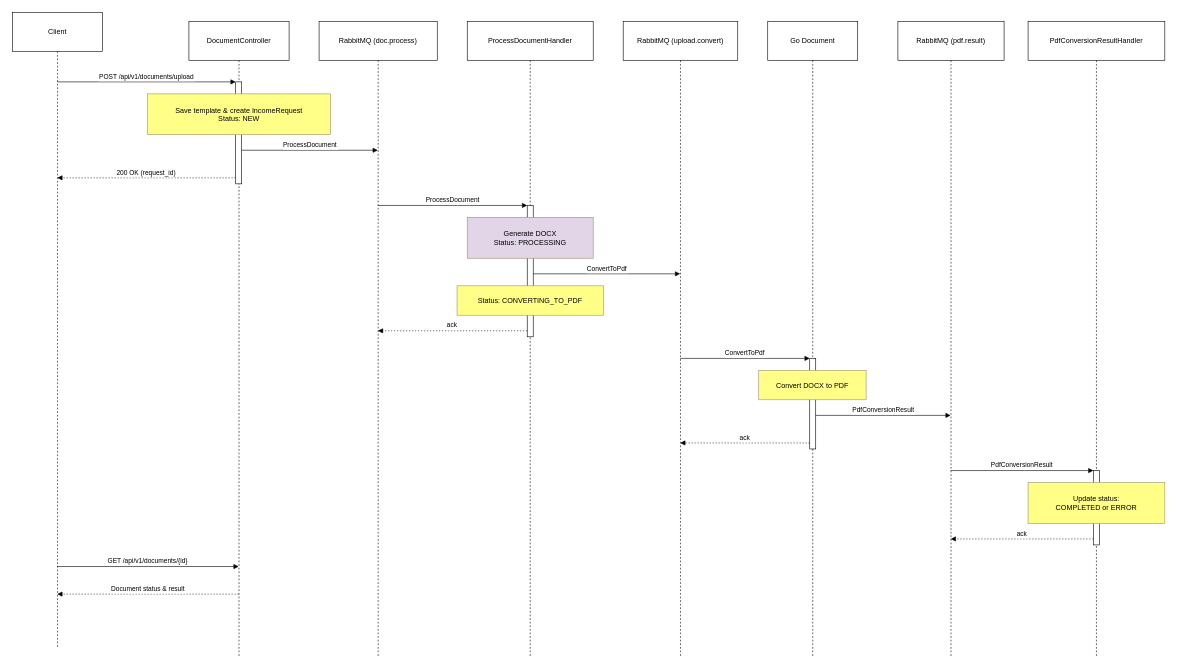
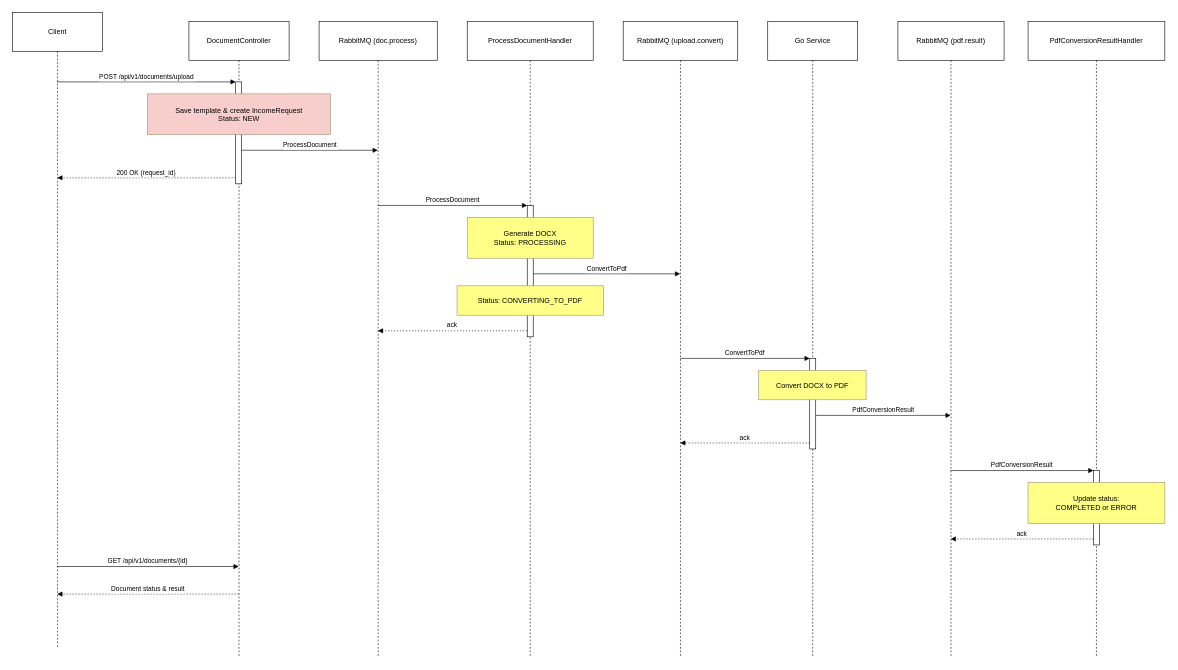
  <mxCell id="0" />
  <mxCell id="1" parent="0" />
  <mxCell id="2" value="Client" style="shape=umlLifeline;perimeter=lifelinePerimeter;whiteSpace=wrap;container=1;dropTarget=0;collapsible=0;recursiveResize=0;outlineConnect=0;portConstraint=eastwest;newEdgeStyle={&quot;edgeStyle&quot;:&quot;elbowEdgeStyle&quot;,&quot;elbow&quot;:&quot;vertical&quot;,&quot;curved&quot;:0,&quot;rounded&quot;:0};size=65;" vertex="1" parent="1"><mxGeometry x="20" y="20" width="150" height="1060" as="geometry" /></mxCell>
  <mxCell id="3" value="DocumentController" style="shape=umlLifeline;perimeter=lifelinePerimeter;whiteSpace=wrap;container=1;dropTarget=0;collapsible=0;recursiveResize=0;outlineConnect=0;portConstraint=eastwest;newEdgeStyle={&quot;edgeStyle&quot;:&quot;elbowEdgeStyle&quot;,&quot;elbow&quot;:&quot;vertical&quot;,&quot;curved&quot;:0,&quot;rounded&quot;:0};size=65;" vertex="1" parent="1"><mxGeometry x="314" y="35" width="167" height="1060" as="geometry" /></mxCell>
  <mxCell id="4" value="" style="points=[];perimeter=orthogonalPerimeter;outlineConnect=0;targetShapes=umlLifeline;portConstraint=eastwest;newEdgeStyle={&quot;edgeStyle&quot;:&quot;elbowEdgeStyle&quot;,&quot;elbow&quot;:&quot;vertical&quot;,&quot;curved&quot;:0,&quot;rounded&quot;:0}" vertex="1" parent="3"><mxGeometry x="78" y="101" width="10" height="170" as="geometry" /></mxCell>
  <mxCell id="5" value="RabbitMQ (doc.process)" style="shape=umlLifeline;perimeter=lifelinePerimeter;whiteSpace=wrap;container=1;dropTarget=0;collapsible=0;recursiveResize=0;outlineConnect=0;portConstraint=eastwest;newEdgeStyle={&quot;edgeStyle&quot;:&quot;elbowEdgeStyle&quot;,&quot;elbow&quot;:&quot;vertical&quot;,&quot;curved&quot;:0,&quot;rounded&quot;:0};size=65;" vertex="1" parent="1"><mxGeometry x="531" y="35" width="197" height="1060" as="geometry" /></mxCell>
  <mxCell id="6" value="ProcessDocumentHandler" style="shape=umlLifeline;perimeter=lifelinePerimeter;whiteSpace=wrap;container=1;dropTarget=0;collapsible=0;recursiveResize=0;outlineConnect=0;portConstraint=eastwest;newEdgeStyle={&quot;edgeStyle&quot;:&quot;elbowEdgeStyle&quot;,&quot;elbow&quot;:&quot;vertical&quot;,&quot;curved&quot;:0,&quot;rounded&quot;:0};size=65;" vertex="1" parent="1"><mxGeometry x="778" y="35" width="210" height="1060" as="geometry" /></mxCell>
  <mxCell id="7" value="" style="points=[];perimeter=orthogonalPerimeter;outlineConnect=0;targetShapes=umlLifeline;portConstraint=eastwest;newEdgeStyle={&quot;edgeStyle&quot;:&quot;elbowEdgeStyle&quot;,&quot;elbow&quot;:&quot;vertical&quot;,&quot;curved&quot;:0,&quot;rounded&quot;:0}" vertex="1" parent="6"><mxGeometry x="100" y="307" width="10" height="219" as="geometry" /></mxCell>
  <mxCell id="8" value="RabbitMQ (upload.convert)" style="shape=umlLifeline;perimeter=lifelinePerimeter;whiteSpace=wrap;container=1;dropTarget=0;collapsible=0;recursiveResize=0;outlineConnect=0;portConstraint=eastwest;newEdgeStyle={&quot;edgeStyle&quot;:&quot;elbowEdgeStyle&quot;,&quot;elbow&quot;:&quot;vertical&quot;,&quot;curved&quot;:0,&quot;rounded&quot;:0};size=65;" vertex="1" parent="1"><mxGeometry x="1038" y="35" width="191" height="1060" as="geometry" /></mxCell>
- <mxCell id="9" value="Go Document" style="shape=umlLifeline;perimeter=lifelinePerimeter;whiteSpace=wrap;container=1;dropTarget=0;collapsible=0;recursiveResize=0;outlineConnect=0;portConstraint=eastwest;newEdgeStyle={&quot;edgeStyle&quot;:&quot;elbowEdgeStyle&quot;,&quot;elbow&quot;:&quot;vertical&quot;,&quot;curved&quot;:0,&quot;rounded&quot;:0};size=65;" vertex="1" parent="1"><mxGeometry x="1279" y="35" width="150" height="1060" as="geometry" /></mxCell>
+ <mxCell id="9" value="Go Service" style="shape=umlLifeline;perimeter=lifelinePerimeter;whiteSpace=wrap;container=1;dropTarget=0;collapsible=0;recursiveResize=0;outlineConnect=0;portConstraint=eastwest;newEdgeStyle={&quot;edgeStyle&quot;:&quot;elbowEdgeStyle&quot;,&quot;elbow&quot;:&quot;vertical&quot;,&quot;curved&quot;:0,&quot;rounded&quot;:0};size=65;" vertex="1" parent="1"><mxGeometry x="1279" y="35" width="150" height="1060" as="geometry" /></mxCell>
  <mxCell id="10" value="" style="points=[];perimeter=orthogonalPerimeter;outlineConnect=0;targetShapes=umlLifeline;portConstraint=eastwest;newEdgeStyle={&quot;edgeStyle&quot;:&quot;elbowEdgeStyle&quot;,&quot;elbow&quot;:&quot;vertical&quot;,&quot;curved&quot;:0,&quot;rounded&quot;:0}" vertex="1" parent="9"><mxGeometry x="70" y="562" width="10" height="151" as="geometry" /></mxCell>
  <mxCell id="11" value="RabbitMQ (pdf.result)" style="shape=umlLifeline;perimeter=lifelinePerimeter;whiteSpace=wrap;container=1;dropTarget=0;collapsible=0;recursiveResize=0;outlineConnect=0;portConstraint=eastwest;newEdgeStyle={&quot;edgeStyle&quot;:&quot;elbowEdgeStyle&quot;,&quot;elbow&quot;:&quot;vertical&quot;,&quot;curved&quot;:0,&quot;rounded&quot;:0};size=65;" vertex="1" parent="1"><mxGeometry x="1496" y="35" width="177" height="1060" as="geometry" /></mxCell>
  <mxCell id="12" value="PdfConversionResultHandler" style="shape=umlLifeline;perimeter=lifelinePerimeter;whiteSpace=wrap;container=1;dropTarget=0;collapsible=0;recursiveResize=0;outlineConnect=0;portConstraint=eastwest;newEdgeStyle={&quot;edgeStyle&quot;:&quot;elbowEdgeStyle&quot;,&quot;elbow&quot;:&quot;vertical&quot;,&quot;curved&quot;:0,&quot;rounded&quot;:0};size=65;" vertex="1" parent="1"><mxGeometry x="1713" y="35" width="228" height="1060" as="geometry" /></mxCell>
  <mxCell id="13" value="" style="points=[];perimeter=orthogonalPerimeter;outlineConnect=0;targetShapes=umlLifeline;portConstraint=eastwest;newEdgeStyle={&quot;edgeStyle&quot;:&quot;elbowEdgeStyle&quot;,&quot;elbow&quot;:&quot;vertical&quot;,&quot;curved&quot;:0,&quot;rounded&quot;:0}" vertex="1" parent="12"><mxGeometry x="109" y="749" width="10" height="124" as="geometry" /></mxCell>
  <mxCell id="14" value="POST /api/v1/documents/upload" style="verticalAlign=bottom;edgeStyle=elbowEdgeStyle;elbow=vertical;curved=0;rounded=0;endArrow=block;" edge="1" parent="1" source="2" target="4"><mxGeometry relative="1" as="geometry"><Array as="points"><mxPoint x="253" y="136" /></Array></mxGeometry></mxCell>
  <mxCell id="15" value="ProcessDocument" style="verticalAlign=bottom;edgeStyle=elbowEdgeStyle;elbow=vertical;curved=0;rounded=0;endArrow=block;" edge="1" parent="1" source="4" target="5"><mxGeometry relative="1" as="geometry"><Array as="points"><mxPoint x="524" y="250" /></Array></mxGeometry></mxCell>
  <mxCell id="16" value="200 OK (request_id)" style="verticalAlign=bottom;edgeStyle=elbowEdgeStyle;elbow=vertical;curved=0;rounded=0;dashed=1;dashPattern=2 3;endArrow=block;" edge="1" parent="1" source="4" target="2"><mxGeometry relative="1" as="geometry"><Array as="points"><mxPoint x="256" y="296" /></Array></mxGeometry></mxCell>
  <mxCell id="17" value="ProcessDocument" style="verticalAlign=bottom;edgeStyle=elbowEdgeStyle;elbow=vertical;curved=0;rounded=0;endArrow=block;" edge="1" parent="1" source="5" target="7"><mxGeometry relative="1" as="geometry"><Array as="points"><mxPoint x="762" y="342" /></Array></mxGeometry></mxCell>
  <mxCell id="18" value="ConvertToPdf" style="verticalAlign=bottom;edgeStyle=elbowEdgeStyle;elbow=vertical;curved=0;rounded=0;endArrow=block;" edge="1" parent="1" source="7" target="8"><mxGeometry relative="1" as="geometry"><Array as="points"><mxPoint x="1018" y="456" /></Array></mxGeometry></mxCell>
  <mxCell id="19" value="ack" style="verticalAlign=bottom;edgeStyle=elbowEdgeStyle;elbow=vertical;curved=0;rounded=0;dashed=1;dashPattern=2 3;endArrow=block;" edge="1" parent="1" source="7" target="5"><mxGeometry relative="1" as="geometry"><Array as="points"><mxPoint x="765" y="551" /></Array></mxGeometry></mxCell>
  <mxCell id="20" value="ConvertToPdf" style="verticalAlign=bottom;edgeStyle=elbowEdgeStyle;elbow=vertical;curved=0;rounded=0;endArrow=block;" edge="1" parent="1" source="8" target="10"><mxGeometry relative="1" as="geometry"><Array as="points"><mxPoint x="1250" y="597" /></Array></mxGeometry></mxCell>
  <mxCell id="21" value="PdfConversionResult" style="verticalAlign=bottom;edgeStyle=elbowEdgeStyle;elbow=vertical;curved=0;rounded=0;endArrow=block;" edge="1" parent="1" source="10" target="11"><mxGeometry relative="1" as="geometry"><Array as="points"><mxPoint x="1475" y="692" /></Array></mxGeometry></mxCell>
  <mxCell id="22" value="ack" style="verticalAlign=bottom;edgeStyle=elbowEdgeStyle;elbow=vertical;curved=0;rounded=0;dashed=1;dashPattern=2 3;endArrow=block;" edge="1" parent="1" source="10" target="8"><mxGeometry relative="1" as="geometry"><Array as="points"><mxPoint x="1253" y="738" /></Array></mxGeometry></mxCell>
  <mxCell id="23" value="PdfConversionResult" style="verticalAlign=bottom;edgeStyle=elbowEdgeStyle;elbow=vertical;curved=0;rounded=0;endArrow=block;" edge="1" parent="1" source="11" target="13"><mxGeometry relative="1" as="geometry"><Array as="points"><mxPoint x="1707" y="784" /></Array></mxGeometry></mxCell>
  <mxCell id="24" value="ack" style="verticalAlign=bottom;edgeStyle=elbowEdgeStyle;elbow=vertical;curved=0;rounded=0;dashed=1;dashPattern=2 3;endArrow=block;" edge="1" parent="1" source="13" target="11"><mxGeometry relative="1" as="geometry"><Array as="points"><mxPoint x="1710" y="898" /></Array></mxGeometry></mxCell>
  <mxCell id="25" value="GET /api/v1/documents/{id}" style="verticalAlign=bottom;edgeStyle=elbowEdgeStyle;elbow=vertical;curved=0;rounded=0;endArrow=block;" edge="1" parent="1" source="2" target="3"><mxGeometry relative="1" as="geometry"><Array as="points"><mxPoint x="255" y="944" /></Array></mxGeometry></mxCell>
  <mxCell id="26" value="Document status &amp; result" style="verticalAlign=bottom;edgeStyle=elbowEdgeStyle;elbow=vertical;curved=0;rounded=0;dashed=1;dashPattern=2 3;endArrow=block;" edge="1" parent="1" source="3" target="2"><mxGeometry relative="1" as="geometry"><Array as="points"><mxPoint x="258" y="990" /></Array></mxGeometry></mxCell>
- <mxCell id="27" value="Save template &amp; create IncomeRequest&#10;Status: NEW" style="fillColor=#ffff88;strokeColor=#9E916F;" vertex="1" parent="1"><mxGeometry x="245" y="156" width="305" height="68" as="geometry" /></mxCell>
- <mxCell id="28" value="Generate DOCX&#10;Status: PROCESSING" style="fillColor=#e1d5e7;strokeColor=#9E916F;" vertex="1" parent="1"><mxGeometry x="778" y="362" width="210" height="68" as="geometry" /></mxCell>
+ <mxCell id="27" value="Save template &amp; create IncomeRequest&#10;Status: NEW" style="fillColor=#f8cecc;strokeColor=#9E916F;" vertex="1" parent="1"><mxGeometry x="245" y="156" width="305" height="68" as="geometry" /></mxCell>
+ <mxCell id="28" value="Generate DOCX&#10;Status: PROCESSING" style="fillColor=#ffff88;strokeColor=#9E916F;" vertex="1" parent="1"><mxGeometry x="778" y="362" width="210" height="68" as="geometry" /></mxCell>
  <mxCell id="29" value="Status: CONVERTING_TO_PDF" style="fillColor=#ffff88;strokeColor=#9E916F;" vertex="1" parent="1"><mxGeometry x="761" y="476" width="244" height="49" as="geometry" /></mxCell>
  <mxCell id="30" value="Convert DOCX to PDF" style="fillColor=#ffff88;strokeColor=#9E916F;" vertex="1" parent="1"><mxGeometry x="1264" y="617" width="179" height="49" as="geometry" /></mxCell>
  <mxCell id="31" value="Update status:&#10;COMPLETED or ERROR" style="fillColor=#ffff88;strokeColor=#9E916F;" vertex="1" parent="1"><mxGeometry x="1713" y="804" width="228" height="68" as="geometry" /></mxCell>
